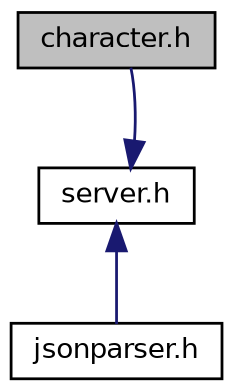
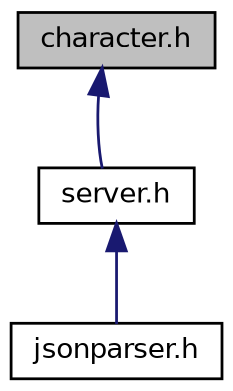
  digraph {
    node [color=black fillcolor=white fontname=Helvetica fontsize=10 shape=record style=filled]
    edge [color=midnightblue dir=back fontname=Helvetica fontsize=10 labelfontname=Helvetica labelfontsize=10 style=solid]
    n1 [fillcolor=grey75 fontcolor=black height=0.2 label="character.h" width=0.4]
    n2 [height=0.2 label="server.h" width=0.4]
    n3 [height=0.2 label="jsonparser.h" width=0.4]
-   n2 -> n1
+   n1 -> n2
    n2 -> n3
  }
